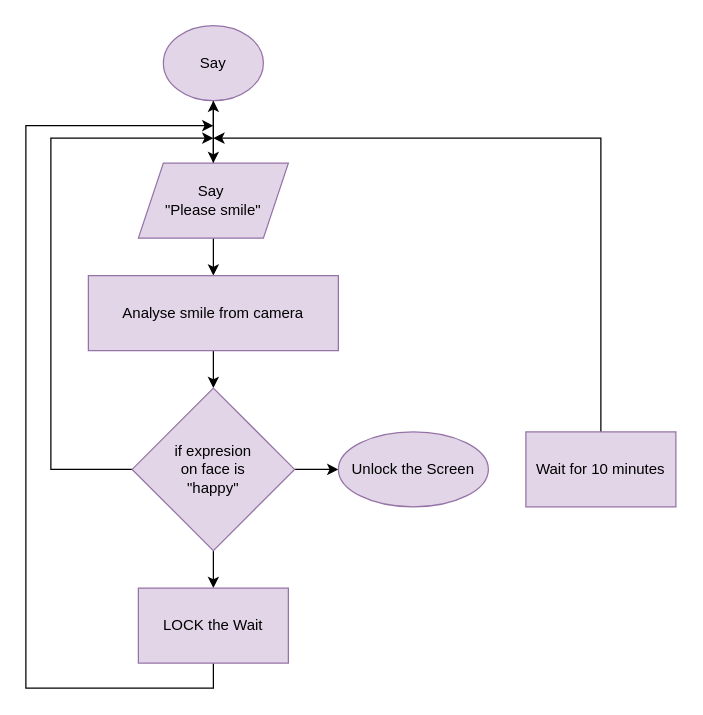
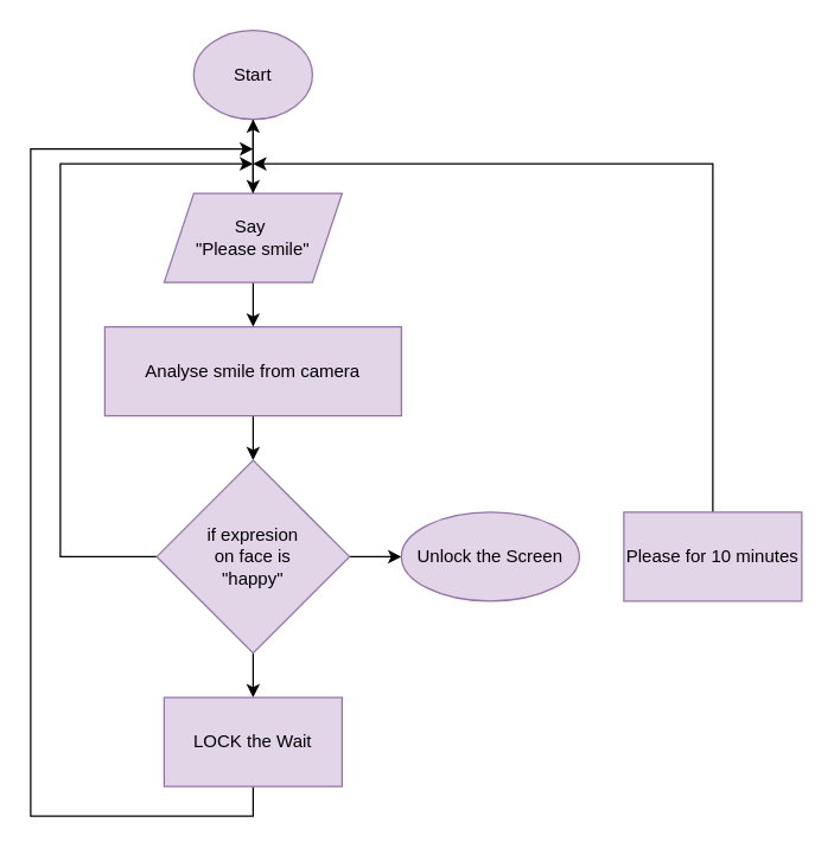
  <mxCell id="0" />
  <mxCell id="1" parent="0" />
  <mxCell id="2" style="edgeStyle=orthogonalEdgeStyle;rounded=0;orthogonalLoop=1;jettySize=auto;html=1;exitX=0.5;exitY=1;exitDx=0;exitDy=0;entryX=0.5;entryY=0;entryDx=0;entryDy=0;" edge="1" parent="1" source="3" target="6"><mxGeometry relative="1" as="geometry" /></mxCell>
- <mxCell id="3" value="Say" style="ellipse;whiteSpace=wrap;html=1;fillColor=#e1d5e7;strokeColor=#9673a6;" vertex="1" parent="1"><mxGeometry x="130" y="20" width="80" height="60" as="geometry" /></mxCell>
+ <mxCell id="3" value="Start" style="ellipse;whiteSpace=wrap;html=1;fillColor=#e1d5e7;strokeColor=#9673a6;" vertex="1" parent="1"><mxGeometry x="130" y="20" width="80" height="60" as="geometry" /></mxCell>
  <mxCell id="4" style="edgeStyle=orthogonalEdgeStyle;rounded=0;orthogonalLoop=1;jettySize=auto;html=1;exitX=0.5;exitY=1;exitDx=0;exitDy=0;entryX=0.5;entryY=0;entryDx=0;entryDy=0;" edge="1" parent="1" source="6" target="8"><mxGeometry relative="1" as="geometry" /></mxCell>
  <mxCell id="5" value="" style="edgeStyle=orthogonalEdgeStyle;rounded=0;orthogonalLoop=1;jettySize=auto;html=1;" edge="1" parent="1" source="6" target="3"><mxGeometry relative="1" as="geometry" /></mxCell>
  <mxCell id="6" value="Say&amp;nbsp;&lt;div&gt;&quot;Please smile&quot;&lt;/div&gt;" style="shape=parallelogram;perimeter=parallelogramPerimeter;whiteSpace=wrap;html=1;fixedSize=1;fillColor=#e1d5e7;strokeColor=#9673a6;" vertex="1" parent="1"><mxGeometry x="110" y="130" width="120" height="60" as="geometry" /></mxCell>
  <mxCell id="7" style="edgeStyle=orthogonalEdgeStyle;rounded=0;orthogonalLoop=1;jettySize=auto;html=1;entryX=0.5;entryY=0;entryDx=0;entryDy=0;" edge="1" parent="1" source="8" target="12"><mxGeometry relative="1" as="geometry" /></mxCell>
  <mxCell id="8" value="Analyse smile from camera" style="rounded=0;whiteSpace=wrap;html=1;fillColor=#e1d5e7;strokeColor=#9673a6;" vertex="1" parent="1"><mxGeometry x="70" y="220" width="200" height="60" as="geometry" /></mxCell>
  <mxCell id="9" style="edgeStyle=orthogonalEdgeStyle;rounded=0;orthogonalLoop=1;jettySize=auto;html=1;exitX=1;exitY=0.5;exitDx=0;exitDy=0;" edge="1" parent="1" source="12" target="13"><mxGeometry relative="1" as="geometry" /></mxCell>
  <mxCell id="10" style="edgeStyle=orthogonalEdgeStyle;rounded=0;orthogonalLoop=1;jettySize=auto;html=1;exitX=0.5;exitY=1;exitDx=0;exitDy=0;entryX=0.5;entryY=0;entryDx=0;entryDy=0;" edge="1" parent="1" source="12" target="17"><mxGeometry relative="1" as="geometry" /></mxCell>
  <mxCell id="11" style="edgeStyle=orthogonalEdgeStyle;rounded=0;orthogonalLoop=1;jettySize=auto;html=1;exitX=0;exitY=0.5;exitDx=0;exitDy=0;" edge="1" parent="1" source="12"><mxGeometry relative="1" as="geometry"><mxPoint x="170" y="110" as="targetPoint" /><Array as="points"><mxPoint x="40" y="375" /><mxPoint x="40" y="110" /><mxPoint x="150" y="110" /></Array></mxGeometry></mxCell>
  <mxCell id="12" value="if expresion&lt;div&gt;on face is&lt;/div&gt;&lt;div&gt;&quot;happy&quot;&lt;/div&gt;" style="rhombus;whiteSpace=wrap;html=1;fillColor=#e1d5e7;strokeColor=#9673a6;" vertex="1" parent="1"><mxGeometry x="105" y="310" width="130" height="130" as="geometry" /></mxCell>
  <mxCell id="13" value="Unlock the Screen" style="ellipse;whiteSpace=wrap;html=1;fillColor=#e1d5e7;strokeColor=#9673a6;" vertex="1" parent="1"><mxGeometry x="270" y="345" width="120" height="60" as="geometry" /></mxCell>
  <mxCell id="14" style="edgeStyle=orthogonalEdgeStyle;rounded=0;orthogonalLoop=1;jettySize=auto;html=1;exitX=0.5;exitY=0;exitDx=0;exitDy=0;" edge="1" parent="1" source="15"><mxGeometry relative="1" as="geometry"><mxPoint x="170" y="110" as="targetPoint" /><Array as="points"><mxPoint x="480" y="110" /></Array></mxGeometry></mxCell>
- <mxCell id="15" value="Wait for 10 minutes" style="rounded=0;whiteSpace=wrap;html=1;fillColor=#e1d5e7;strokeColor=#9673a6;" vertex="1" parent="1"><mxGeometry x="420" y="345" width="120" height="60" as="geometry" /></mxCell>
+ <mxCell id="15" value="Please for 10 minutes" style="rounded=0;whiteSpace=wrap;html=1;fillColor=#e1d5e7;strokeColor=#9673a6;" vertex="1" parent="1"><mxGeometry x="420" y="345" width="120" height="60" as="geometry" /></mxCell>
  <mxCell id="16" style="edgeStyle=orthogonalEdgeStyle;rounded=0;orthogonalLoop=1;jettySize=auto;html=1;exitX=0.5;exitY=1;exitDx=0;exitDy=0;" edge="1" parent="1"><mxGeometry relative="1" as="geometry"><mxPoint x="170" y="100" as="targetPoint" /><mxPoint x="170" y="530" as="sourcePoint" /><Array as="points"><mxPoint x="170" y="550" /><mxPoint x="20" y="550" /><mxPoint x="20" y="100" /><mxPoint x="168" y="100" /></Array></mxGeometry></mxCell>
  <mxCell id="17" value="LOCK the Wait" style="rounded=0;whiteSpace=wrap;html=1;fillColor=#e1d5e7;strokeColor=#9673a6;" vertex="1" parent="1"><mxGeometry x="110" y="470" width="120" height="60" as="geometry" /></mxCell>
